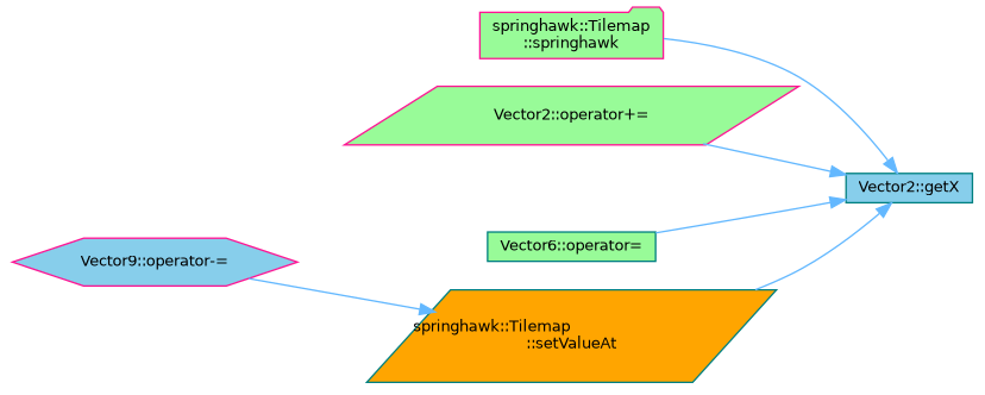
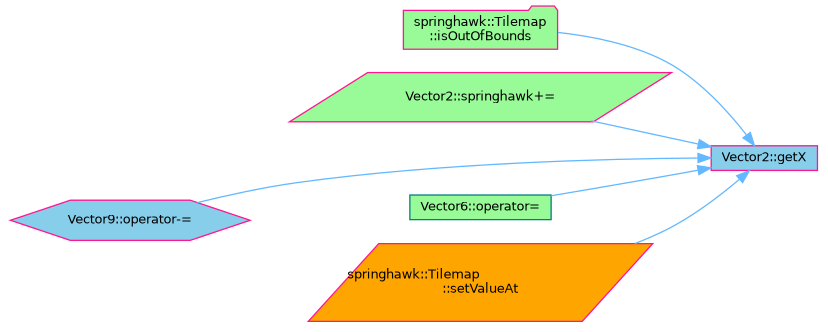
  digraph {
    rankdir=RL
    node [color=deeppink fillcolor=palegreen fontname=Helvetica fontsize=10 shape=box style=filled]
    edge [color=steelblue1 dir=back fontname=Helvetica fontsize=10 labelfontname=Helvetica labelfontsize=10 style=solid]
-   n1 [color=teal fillcolor=skyblue fontcolor=black height=0.2 label="Vector2::getX" width=0.4]
-   n2 [height=0.2 label="springhawk::Tilemap\l::springhawk" shape=folder width=0.4]
-   n3 [height=0.2 label="Vector2::operator+=" shape=parallelogram width=0.4]
+   n1 [fillcolor=skyblue fontcolor=black height=0.2 label="Vector2::getX" width=0.4]
+   n2 [height=0.2 label="springhawk::Tilemap\l::isOutOfBounds" shape=folder width=0.4]
+   n3 [height=0.2 label="Vector2::springhawk+=" shape=parallelogram width=0.4]
    n4 [fillcolor=skyblue height=0.2 label="Vector9::operator-=" shape=hexagon width=0.4]
    n5 [color=teal height=0.2 label="Vector6::operator=" width=0.4]
-   n6 [color=teal fillcolor=orange height=0.2 label="springhawk::Tilemap\l::setValueAt" shape=parallelogram width=0.4]
+   n6 [fillcolor=orange height=0.2 label="springhawk::Tilemap\l::setValueAt" shape=parallelogram width=0.4]
    n1 -> n2
    n1 -> n3
-   n6 -> n4
+   n1 -> n4
    n1 -> n5
    n1 -> n6
  }
